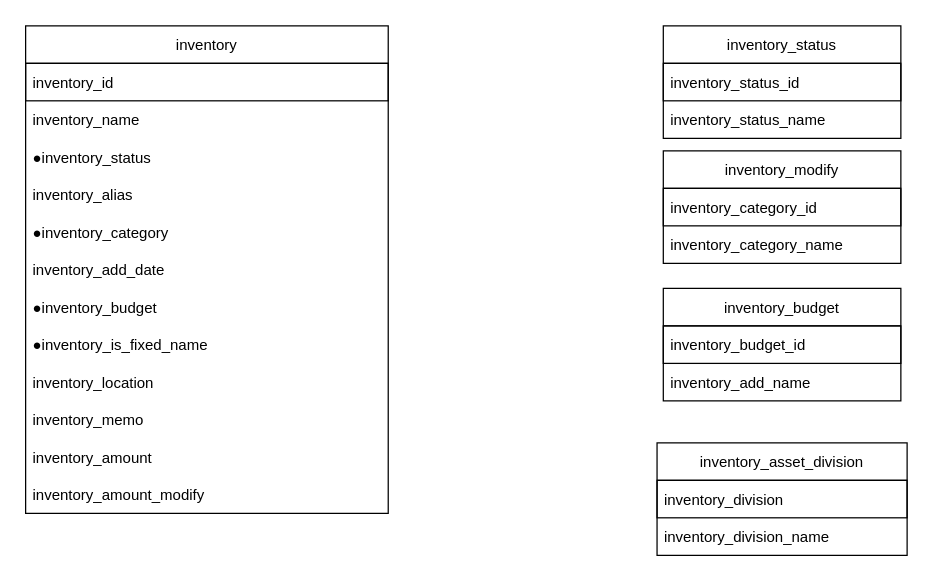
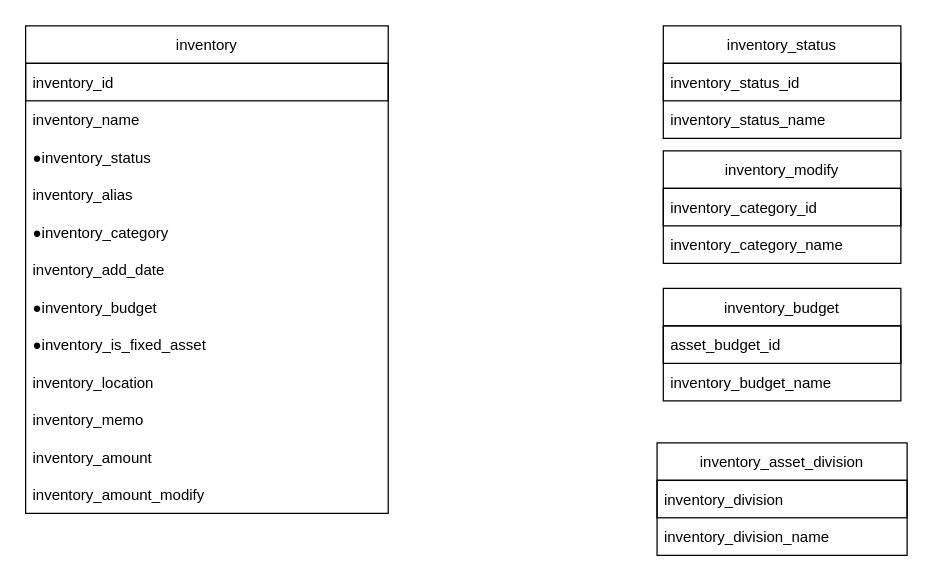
  <mxCell id="0" />
  <mxCell id="1" parent="0" />
  <mxCell id="2" value="inventory" style="swimlane;fontStyle=0;childLayout=stackLayout;horizontal=1;startSize=30;horizontalStack=0;resizeParent=1;resizeParentMax=0;resizeLast=0;collapsible=1;marginBottom=0;" vertex="1" parent="1"><mxGeometry x="20" y="20" width="290" height="390" as="geometry"><mxRectangle x="200" y="100" width="90" height="30" as="alternateBounds" /></mxGeometry></mxCell>
  <mxCell id="3" value="inventory_id" style="text;strokeColor=#000000;fillColor=none;align=left;verticalAlign=middle;spacingLeft=4;spacingRight=4;overflow=hidden;points=[[0,0.5],[1,0.5]];portConstraint=eastwest;rotatable=0;shadow=0;" vertex="1" parent="2"><mxGeometry y="30" width="290" height="30" as="geometry" /></mxCell>
  <mxCell id="4" value="inventory_name" style="text;strokeColor=none;fillColor=none;align=left;verticalAlign=middle;spacingLeft=4;spacingRight=4;overflow=hidden;points=[[0,0.5],[1,0.5]];portConstraint=eastwest;rotatable=0;" vertex="1" parent="2"><mxGeometry y="60" width="290" height="30" as="geometry" /></mxCell>
  <mxCell id="5" value="●inventory_status" style="text;strokeColor=none;fillColor=none;align=left;verticalAlign=middle;spacingLeft=4;spacingRight=4;overflow=hidden;points=[[0,0.5],[1,0.5]];portConstraint=eastwest;rotatable=0;" vertex="1" parent="2"><mxGeometry y="90" width="290" height="30" as="geometry" /></mxCell>
  <mxCell id="6" value="inventory_alias" style="text;strokeColor=none;fillColor=none;align=left;verticalAlign=middle;spacingLeft=4;spacingRight=4;overflow=hidden;points=[[0,0.5],[1,0.5]];portConstraint=eastwest;rotatable=0;" vertex="1" parent="2"><mxGeometry y="120" width="290" height="30" as="geometry" /></mxCell>
  <mxCell id="7" value="●inventory_category" style="text;strokeColor=none;fillColor=none;align=left;verticalAlign=middle;spacingLeft=4;spacingRight=4;overflow=hidden;points=[[0,0.5],[1,0.5]];portConstraint=eastwest;rotatable=0;" vertex="1" parent="2"><mxGeometry y="150" width="290" height="30" as="geometry" /></mxCell>
  <mxCell id="8" value="inventory_add_date" style="text;strokeColor=none;fillColor=none;align=left;verticalAlign=middle;spacingLeft=4;spacingRight=4;overflow=hidden;points=[[0,0.5],[1,0.5]];portConstraint=eastwest;rotatable=0;" vertex="1" parent="2"><mxGeometry y="180" width="290" height="30" as="geometry" /></mxCell>
  <mxCell id="9" value="●inventory_budget" style="text;strokeColor=none;fillColor=none;align=left;verticalAlign=middle;spacingLeft=4;spacingRight=4;overflow=hidden;points=[[0,0.5],[1,0.5]];portConstraint=eastwest;rotatable=0;" vertex="1" parent="2"><mxGeometry y="210" width="290" height="30" as="geometry" /></mxCell>
- <mxCell id="10" value="●inventory_is_fixed_name" style="text;strokeColor=none;fillColor=none;align=left;verticalAlign=middle;spacingLeft=4;spacingRight=4;overflow=hidden;points=[[0,0.5],[1,0.5]];portConstraint=eastwest;rotatable=0;" vertex="1" parent="2"><mxGeometry y="240" width="290" height="30" as="geometry" /></mxCell>
+ <mxCell id="10" value="●inventory_is_fixed_asset" style="text;strokeColor=none;fillColor=none;align=left;verticalAlign=middle;spacingLeft=4;spacingRight=4;overflow=hidden;points=[[0,0.5],[1,0.5]];portConstraint=eastwest;rotatable=0;" vertex="1" parent="2"><mxGeometry y="240" width="290" height="30" as="geometry" /></mxCell>
  <mxCell id="11" value="inventory_location" style="text;strokeColor=none;fillColor=none;align=left;verticalAlign=middle;spacingLeft=4;spacingRight=4;overflow=hidden;points=[[0,0.5],[1,0.5]];portConstraint=eastwest;rotatable=0;" vertex="1" parent="2"><mxGeometry y="270" width="290" height="30" as="geometry" /></mxCell>
  <mxCell id="12" value="inventory_memo" style="text;strokeColor=none;fillColor=none;align=left;verticalAlign=middle;spacingLeft=4;spacingRight=4;overflow=hidden;points=[[0,0.5],[1,0.5]];portConstraint=eastwest;rotatable=0;" vertex="1" parent="2"><mxGeometry y="300" width="290" height="30" as="geometry" /></mxCell>
  <mxCell id="13" value="inventory_amount" style="text;strokeColor=none;fillColor=none;align=left;verticalAlign=middle;spacingLeft=4;spacingRight=4;overflow=hidden;points=[[0,0.5],[1,0.5]];portConstraint=eastwest;rotatable=0;" vertex="1" parent="2"><mxGeometry y="330" width="290" height="30" as="geometry" /></mxCell>
  <mxCell id="14" value="inventory_amount_modify" style="text;strokeColor=none;fillColor=none;align=left;verticalAlign=middle;spacingLeft=4;spacingRight=4;overflow=hidden;points=[[0,0.5],[1,0.5]];portConstraint=eastwest;rotatable=0;" vertex="1" parent="2"><mxGeometry y="360" width="290" height="30" as="geometry" /></mxCell>
  <mxCell id="15" value="inventory_status" style="swimlane;fontStyle=0;childLayout=stackLayout;horizontal=1;startSize=30;horizontalStack=0;resizeParent=1;resizeParentMax=0;resizeLast=0;collapsible=1;marginBottom=0;" vertex="1" parent="1"><mxGeometry x="530" y="20" width="190" height="90" as="geometry" /></mxCell>
  <mxCell id="16" value="inventory_status_id" style="text;strokeColor=#000000;fillColor=none;align=left;verticalAlign=middle;spacingLeft=4;spacingRight=4;overflow=hidden;points=[[0,0.5],[1,0.5]];portConstraint=eastwest;rotatable=0;" vertex="1" parent="15"><mxGeometry y="30" width="190" height="30" as="geometry" /></mxCell>
  <mxCell id="17" value="inventory_status_name" style="text;strokeColor=none;fillColor=none;align=left;verticalAlign=middle;spacingLeft=4;spacingRight=4;overflow=hidden;points=[[0,0.5],[1,0.5]];portConstraint=eastwest;rotatable=0;" vertex="1" parent="15"><mxGeometry y="60" width="190" height="30" as="geometry" /></mxCell>
  <mxCell id="18" value="inventory_modify" style="swimlane;fontStyle=0;childLayout=stackLayout;horizontal=1;startSize=30;horizontalStack=0;resizeParent=1;resizeParentMax=0;resizeLast=0;collapsible=1;marginBottom=0;" vertex="1" parent="1"><mxGeometry x="530" y="120" width="190" height="90" as="geometry" /></mxCell>
  <mxCell id="19" value="inventory_category_id" style="text;strokeColor=#000000;fillColor=none;align=left;verticalAlign=middle;spacingLeft=4;spacingRight=4;overflow=hidden;points=[[0,0.5],[1,0.5]];portConstraint=eastwest;rotatable=0;" vertex="1" parent="18"><mxGeometry y="30" width="190" height="30" as="geometry" /></mxCell>
  <mxCell id="20" value="inventory_category_name" style="text;strokeColor=none;fillColor=none;align=left;verticalAlign=middle;spacingLeft=4;spacingRight=4;overflow=hidden;points=[[0,0.5],[1,0.5]];portConstraint=eastwest;rotatable=0;" vertex="1" parent="18"><mxGeometry y="60" width="190" height="30" as="geometry" /></mxCell>
  <mxCell id="21" value="inventory_budget" style="swimlane;fontStyle=0;childLayout=stackLayout;horizontal=1;startSize=30;horizontalStack=0;resizeParent=1;resizeParentMax=0;resizeLast=0;collapsible=1;marginBottom=0;" vertex="1" parent="1"><mxGeometry x="530" y="230" width="190" height="90" as="geometry" /></mxCell>
- <mxCell id="22" value="inventory_budget_id" style="text;strokeColor=#000000;fillColor=none;align=left;verticalAlign=middle;spacingLeft=4;spacingRight=4;overflow=hidden;points=[[0,0.5],[1,0.5]];portConstraint=eastwest;rotatable=0;" vertex="1" parent="21"><mxGeometry y="30" width="190" height="30" as="geometry" /></mxCell>
- <mxCell id="23" value="inventory_add_name" style="text;strokeColor=none;fillColor=none;align=left;verticalAlign=middle;spacingLeft=4;spacingRight=4;overflow=hidden;points=[[0,0.5],[1,0.5]];portConstraint=eastwest;rotatable=0;" vertex="1" parent="21"><mxGeometry y="60" width="190" height="30" as="geometry" /></mxCell>
+ <mxCell id="22" value="asset_budget_id" style="text;strokeColor=#000000;fillColor=none;align=left;verticalAlign=middle;spacingLeft=4;spacingRight=4;overflow=hidden;points=[[0,0.5],[1,0.5]];portConstraint=eastwest;rotatable=0;" vertex="1" parent="21"><mxGeometry y="30" width="190" height="30" as="geometry" /></mxCell>
+ <mxCell id="23" value="inventory_budget_name" style="text;strokeColor=none;fillColor=none;align=left;verticalAlign=middle;spacingLeft=4;spacingRight=4;overflow=hidden;points=[[0,0.5],[1,0.5]];portConstraint=eastwest;rotatable=0;" vertex="1" parent="21"><mxGeometry y="60" width="190" height="30" as="geometry" /></mxCell>
  <mxCell id="24" value="inventory_asset_division" style="swimlane;fontStyle=0;childLayout=stackLayout;horizontal=1;startSize=30;horizontalStack=0;resizeParent=1;resizeParentMax=0;resizeLast=0;collapsible=1;marginBottom=0;" vertex="1" parent="1"><mxGeometry x="525" y="353.5" width="200" height="90" as="geometry" /></mxCell>
  <mxCell id="25" value="inventory_division" style="text;strokeColor=#000000;fillColor=none;align=left;verticalAlign=middle;spacingLeft=4;spacingRight=4;overflow=hidden;points=[[0,0.5],[1,0.5]];portConstraint=eastwest;rotatable=0;shadow=0;" vertex="1" parent="24"><mxGeometry y="30" width="200" height="30" as="geometry" /></mxCell>
  <mxCell id="26" value="inventory_division_name" style="text;strokeColor=none;fillColor=none;align=left;verticalAlign=middle;spacingLeft=4;spacingRight=4;overflow=hidden;points=[[0,0.5],[1,0.5]];portConstraint=eastwest;rotatable=0;" vertex="1" parent="24"><mxGeometry y="60" width="200" height="30" as="geometry" /></mxCell>
